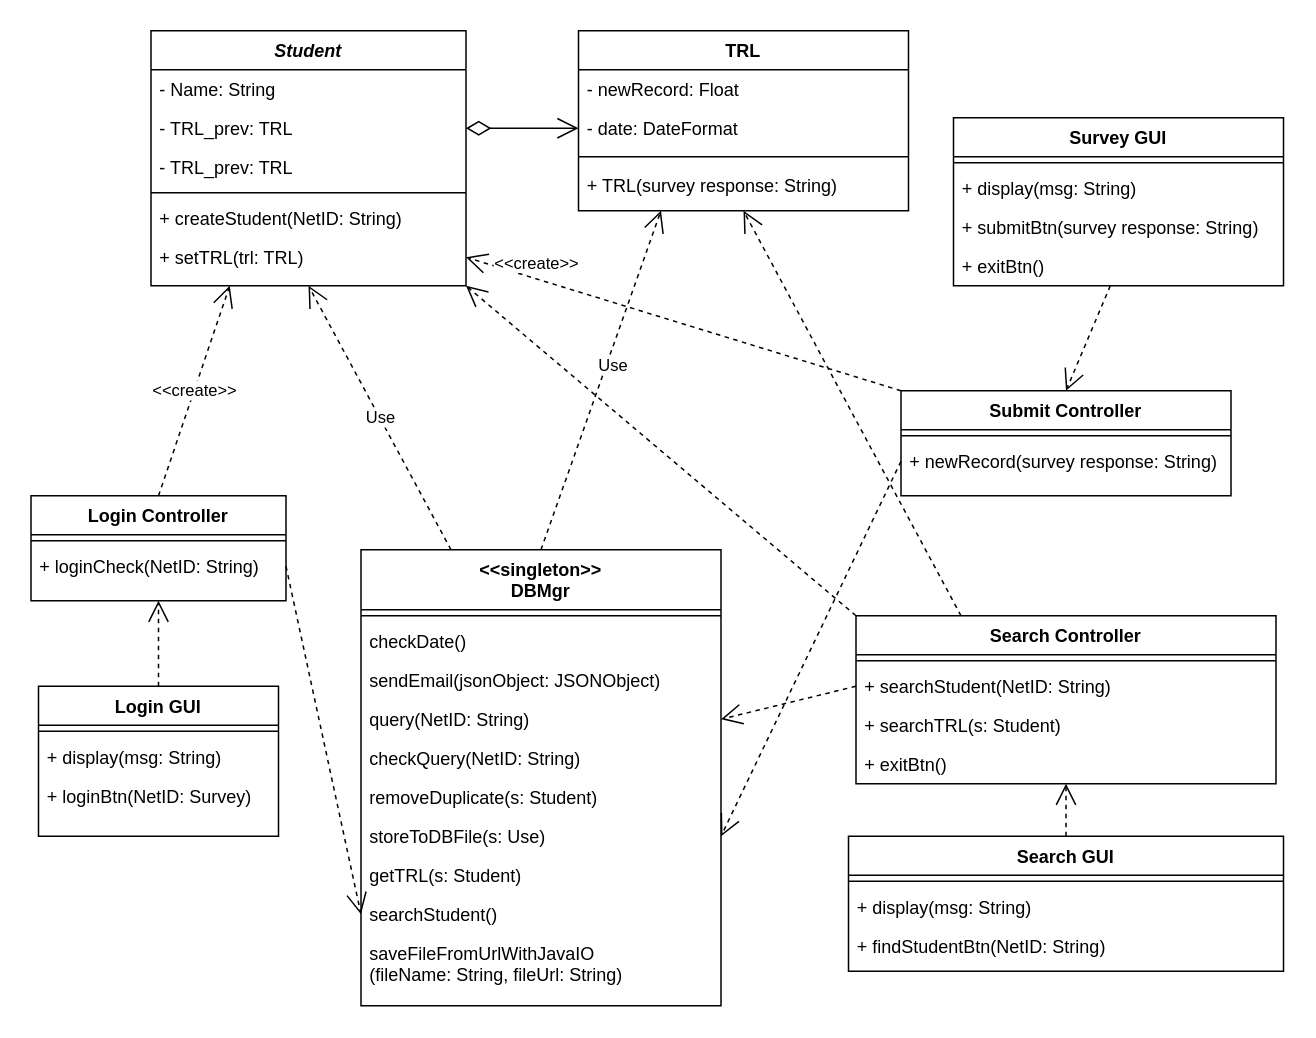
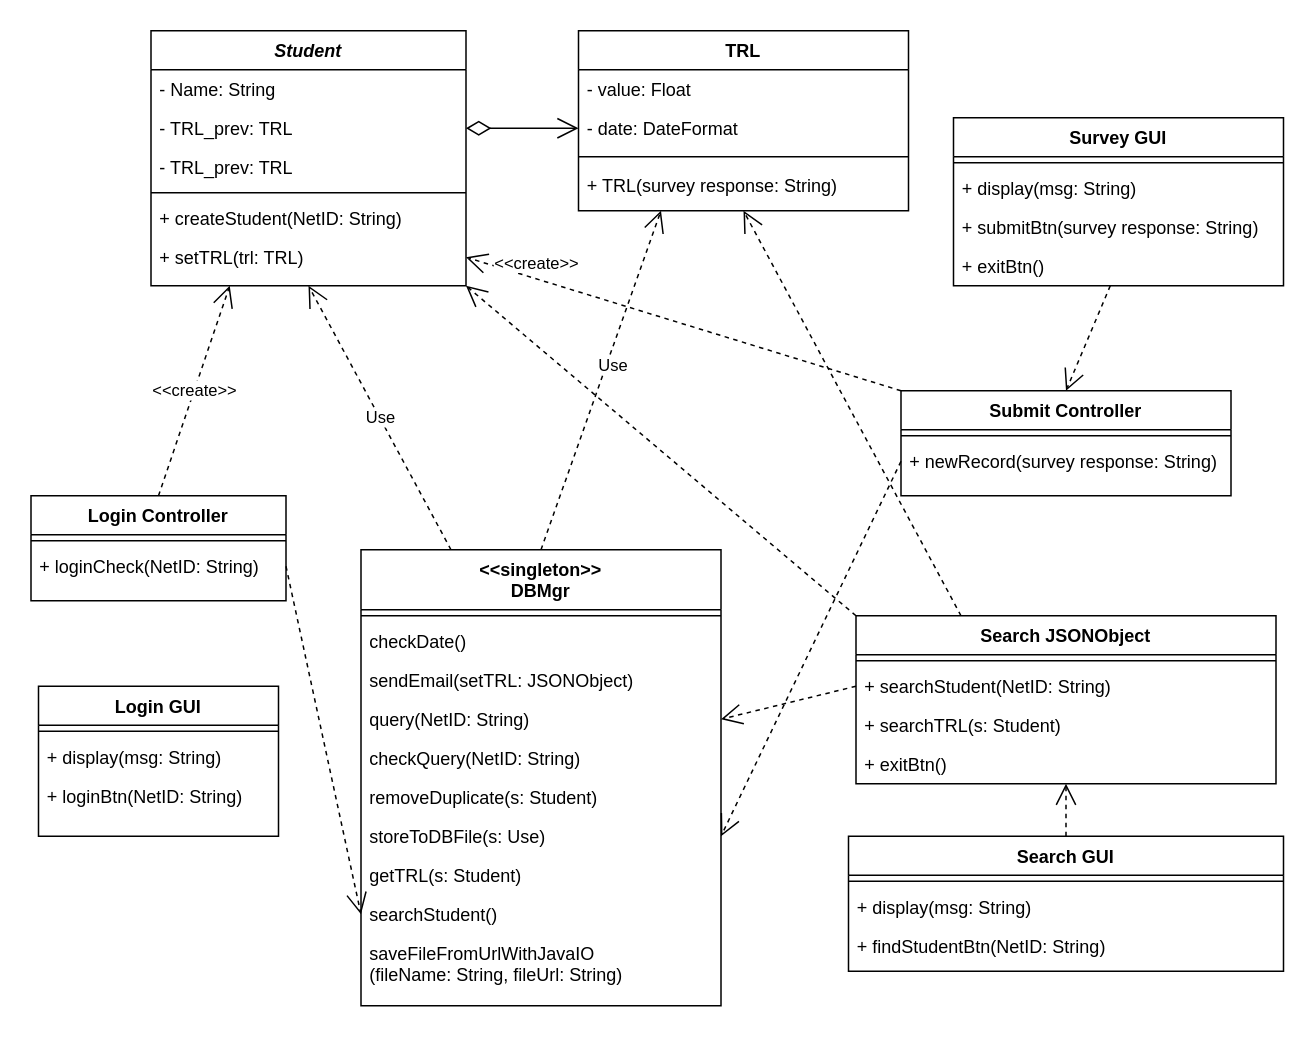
  <mxCell id="0" />
  <mxCell id="1" parent="0" />
  <mxCell id="2" value="Student" style="swimlane;fontStyle=3;align=center;verticalAlign=top;childLayout=stackLayout;horizontal=1;startSize=26;horizontalStack=0;resizeParent=1;resizeLast=0;collapsible=1;marginBottom=0;rounded=0;shadow=0;strokeWidth=1;" parent="1" vertex="1"><mxGeometry x="100" y="20" width="210" height="170" as="geometry"><mxRectangle x="230" y="140" width="160" height="26" as="alternateBounds" /></mxGeometry></mxCell>
  <mxCell id="3" value="- Name: String" style="text;align=left;verticalAlign=top;spacingLeft=4;spacingRight=4;overflow=hidden;rotatable=0;points=[[0,0.5],[1,0.5]];portConstraint=eastwest;rounded=0;shadow=0;html=0;" parent="2" vertex="1"><mxGeometry y="26" width="210" height="26" as="geometry" /></mxCell>
  <mxCell id="4" value="- TRL_prev: TRL" style="text;align=left;verticalAlign=top;spacingLeft=4;spacingRight=4;overflow=hidden;rotatable=0;points=[[0,0.5],[1,0.5]];portConstraint=eastwest;" parent="2" vertex="1"><mxGeometry y="52" width="210" height="26" as="geometry" /></mxCell>
  <mxCell id="5" value="- TRL_prev: TRL" style="text;align=left;verticalAlign=top;spacingLeft=4;spacingRight=4;overflow=hidden;rotatable=0;points=[[0,0.5],[1,0.5]];portConstraint=eastwest;rounded=0;shadow=0;html=0;" parent="2" vertex="1"><mxGeometry y="78" width="210" height="26" as="geometry" /></mxCell>
  <mxCell id="6" value="" style="line;html=1;strokeWidth=1;align=left;verticalAlign=middle;spacingTop=-1;spacingLeft=3;spacingRight=3;rotatable=0;labelPosition=right;points=[];portConstraint=eastwest;" parent="2" vertex="1"><mxGeometry y="104" width="210" height="8" as="geometry" /></mxCell>
  <mxCell id="7" value="+ createStudent(NetID: String)" style="text;align=left;verticalAlign=top;spacingLeft=4;spacingRight=4;overflow=hidden;rotatable=0;points=[[0,0.5],[1,0.5]];portConstraint=eastwest;" parent="2" vertex="1"><mxGeometry y="112" width="210" height="26" as="geometry" /></mxCell>
  <mxCell id="8" value="+ setTRL(trl: TRL)" style="text;align=left;verticalAlign=top;spacingLeft=4;spacingRight=4;overflow=hidden;rotatable=0;points=[[0,0.5],[1,0.5]];portConstraint=eastwest;" parent="2" vertex="1"><mxGeometry y="138" width="210" height="26" as="geometry" /></mxCell>
  <mxCell id="9" value="&lt;&lt;singleton&gt;&gt;&#10;DBMgr" style="swimlane;fontStyle=1;align=center;verticalAlign=top;childLayout=stackLayout;horizontal=1;startSize=40;horizontalStack=0;resizeParent=1;resizeLast=0;collapsible=1;marginBottom=0;rounded=0;shadow=0;strokeWidth=1;" parent="1" vertex="1"><mxGeometry x="240" y="366" width="240" height="304" as="geometry"><mxRectangle x="340" y="380" width="170" height="26" as="alternateBounds" /></mxGeometry></mxCell>
  <mxCell id="10" value="" style="line;html=1;strokeWidth=1;align=left;verticalAlign=middle;spacingTop=-1;spacingLeft=3;spacingRight=3;rotatable=0;labelPosition=right;points=[];portConstraint=eastwest;" parent="9" vertex="1"><mxGeometry y="40" width="240" height="8" as="geometry" /></mxCell>
  <mxCell id="11" value="checkDate()" style="text;align=left;verticalAlign=top;spacingLeft=4;spacingRight=4;overflow=hidden;rotatable=0;points=[[0,0.5],[1,0.5]];portConstraint=eastwest;" parent="9" vertex="1"><mxGeometry y="48" width="240" height="26" as="geometry" /></mxCell>
- <mxCell id="12" value="sendEmail(jsonObject: JSONObject)" style="text;align=left;verticalAlign=top;spacingLeft=4;spacingRight=4;overflow=hidden;rotatable=0;points=[[0,0.5],[1,0.5]];portConstraint=eastwest;" parent="9" vertex="1"><mxGeometry y="74" width="240" height="26" as="geometry" /></mxCell>
+ <mxCell id="12" value="sendEmail(setTRL: JSONObject)" style="text;align=left;verticalAlign=top;spacingLeft=4;spacingRight=4;overflow=hidden;rotatable=0;points=[[0,0.5],[1,0.5]];portConstraint=eastwest;" parent="9" vertex="1"><mxGeometry y="74" width="240" height="26" as="geometry" /></mxCell>
  <mxCell id="13" value="query(NetID: String)" style="text;align=left;verticalAlign=top;spacingLeft=4;spacingRight=4;overflow=hidden;rotatable=0;points=[[0,0.5],[1,0.5]];portConstraint=eastwest;" parent="9" vertex="1"><mxGeometry y="100" width="240" height="26" as="geometry" /></mxCell>
  <mxCell id="14" value="checkQuery(NetID: String)" style="text;align=left;verticalAlign=top;spacingLeft=4;spacingRight=4;overflow=hidden;rotatable=0;points=[[0,0.5],[1,0.5]];portConstraint=eastwest;" parent="9" vertex="1"><mxGeometry y="126" width="240" height="26" as="geometry" /></mxCell>
  <mxCell id="15" value="removeDuplicate(s: Student)" style="text;align=left;verticalAlign=top;spacingLeft=4;spacingRight=4;overflow=hidden;rotatable=0;points=[[0,0.5],[1,0.5]];portConstraint=eastwest;fontStyle=0" parent="9" vertex="1"><mxGeometry y="152" width="240" height="26" as="geometry" /></mxCell>
  <mxCell id="16" value="storeToDBFile(s: Use)" style="text;align=left;verticalAlign=top;spacingLeft=4;spacingRight=4;overflow=hidden;rotatable=0;points=[[0,0.5],[1,0.5]];portConstraint=eastwest;fontStyle=0" vertex="1" parent="9"><mxGeometry y="178" width="240" height="26" as="geometry" /></mxCell>
  <mxCell id="17" value="getTRL(s: Student)" style="text;align=left;verticalAlign=top;spacingLeft=4;spacingRight=4;overflow=hidden;rotatable=0;points=[[0,0.5],[1,0.5]];portConstraint=eastwest;fontStyle=0" vertex="1" parent="9"><mxGeometry y="204" width="240" height="26" as="geometry" /></mxCell>
  <mxCell id="18" value="searchStudent()" style="text;align=left;verticalAlign=top;spacingLeft=4;spacingRight=4;overflow=hidden;rotatable=0;points=[[0,0.5],[1,0.5]];portConstraint=eastwest;fontStyle=0" vertex="1" parent="9"><mxGeometry y="230" width="240" height="26" as="geometry" /></mxCell>
  <mxCell id="19" value="saveFileFromUrlWithJavaIO&#10;(fileName: String, fileUrl: String)" style="text;align=left;verticalAlign=top;spacingLeft=4;spacingRight=4;overflow=hidden;rotatable=0;points=[[0,0.5],[1,0.5]];portConstraint=eastwest;fontStyle=0" vertex="1" parent="9"><mxGeometry y="256" width="240" height="44" as="geometry" /></mxCell>
  <mxCell id="20" value="Login GUI" style="swimlane;fontStyle=1;align=center;verticalAlign=top;childLayout=stackLayout;horizontal=1;startSize=26;horizontalStack=0;resizeParent=1;resizeLast=0;collapsible=1;marginBottom=0;rounded=0;shadow=0;strokeWidth=1;" parent="1" vertex="1"><mxGeometry x="25" y="457" width="160" height="100" as="geometry"><mxRectangle x="550" y="140" width="160" height="26" as="alternateBounds" /></mxGeometry></mxCell>
  <mxCell id="21" value="" style="line;html=1;strokeWidth=1;align=left;verticalAlign=middle;spacingTop=-1;spacingLeft=3;spacingRight=3;rotatable=0;labelPosition=right;points=[];portConstraint=eastwest;" parent="20" vertex="1"><mxGeometry y="26" width="160" height="8" as="geometry" /></mxCell>
  <mxCell id="22" value="+ display(msg: String)" style="text;align=left;verticalAlign=top;spacingLeft=4;spacingRight=4;overflow=hidden;rotatable=0;points=[[0,0.5],[1,0.5]];portConstraint=eastwest;" parent="20" vertex="1"><mxGeometry y="34" width="160" height="26" as="geometry" /></mxCell>
- <mxCell id="23" value="+ loginBtn(NetID: Survey)" style="text;align=left;verticalAlign=top;spacingLeft=4;spacingRight=4;overflow=hidden;rotatable=0;points=[[0,0.5],[1,0.5]];portConstraint=eastwest;" parent="20" vertex="1"><mxGeometry y="60" width="160" height="26" as="geometry" /></mxCell>
+ <mxCell id="23" value="+ loginBtn(NetID: String)" style="text;align=left;verticalAlign=top;spacingLeft=4;spacingRight=4;overflow=hidden;rotatable=0;points=[[0,0.5],[1,0.5]];portConstraint=eastwest;" parent="20" vertex="1"><mxGeometry y="60" width="160" height="26" as="geometry" /></mxCell>
  <mxCell id="24" value="Survey GUI" style="swimlane;fontStyle=1;align=center;verticalAlign=top;childLayout=stackLayout;horizontal=1;startSize=26;horizontalStack=0;resizeParent=1;resizeLast=0;collapsible=1;marginBottom=0;rounded=0;shadow=0;strokeWidth=1;" parent="1" vertex="1"><mxGeometry x="635" y="78" width="220" height="112" as="geometry"><mxRectangle x="550" y="140" width="160" height="26" as="alternateBounds" /></mxGeometry></mxCell>
  <mxCell id="25" value="" style="line;html=1;strokeWidth=1;align=left;verticalAlign=middle;spacingTop=-1;spacingLeft=3;spacingRight=3;rotatable=0;labelPosition=right;points=[];portConstraint=eastwest;" parent="24" vertex="1"><mxGeometry y="26" width="220" height="8" as="geometry" /></mxCell>
  <mxCell id="26" value="+ display(msg: String)" style="text;align=left;verticalAlign=top;spacingLeft=4;spacingRight=4;overflow=hidden;rotatable=0;points=[[0,0.5],[1,0.5]];portConstraint=eastwest;" parent="24" vertex="1"><mxGeometry y="34" width="220" height="26" as="geometry" /></mxCell>
  <mxCell id="27" value="+ submitBtn(survey response: String)" style="text;align=left;verticalAlign=top;spacingLeft=4;spacingRight=4;overflow=hidden;rotatable=0;points=[[0,0.5],[1,0.5]];portConstraint=eastwest;fontStyle=0" parent="24" vertex="1"><mxGeometry y="60" width="220" height="26" as="geometry" /></mxCell>
  <mxCell id="28" value="+ exitBtn()" style="text;align=left;verticalAlign=top;spacingLeft=4;spacingRight=4;overflow=hidden;rotatable=0;points=[[0,0.5],[1,0.5]];portConstraint=eastwest;fontStyle=0" parent="24" vertex="1"><mxGeometry y="86" width="220" height="26" as="geometry" /></mxCell>
  <mxCell id="29" value="Search GUI" style="swimlane;fontStyle=1;align=center;verticalAlign=top;childLayout=stackLayout;horizontal=1;startSize=26;horizontalStack=0;resizeParent=1;resizeLast=0;collapsible=1;marginBottom=0;rounded=0;shadow=0;strokeWidth=1;" parent="1" vertex="1"><mxGeometry x="565" y="557" width="290" height="90" as="geometry"><mxRectangle x="550" y="140" width="160" height="26" as="alternateBounds" /></mxGeometry></mxCell>
  <mxCell id="30" value="" style="line;html=1;strokeWidth=1;align=left;verticalAlign=middle;spacingTop=-1;spacingLeft=3;spacingRight=3;rotatable=0;labelPosition=right;points=[];portConstraint=eastwest;" parent="29" vertex="1"><mxGeometry y="26" width="290" height="8" as="geometry" /></mxCell>
  <mxCell id="31" value="+ display(msg: String)" style="text;align=left;verticalAlign=top;spacingLeft=4;spacingRight=4;overflow=hidden;rotatable=0;points=[[0,0.5],[1,0.5]];portConstraint=eastwest;" parent="29" vertex="1"><mxGeometry y="34" width="290" height="26" as="geometry" /></mxCell>
  <mxCell id="32" value="+ findStudentBtn(NetID: String)" style="text;align=left;verticalAlign=top;spacingLeft=4;spacingRight=4;overflow=hidden;rotatable=0;points=[[0,0.5],[1,0.5]];portConstraint=eastwest;" parent="29" vertex="1"><mxGeometry y="60" width="290" height="26" as="geometry" /></mxCell>
  <mxCell id="33" value="Submit Controller" style="swimlane;fontStyle=1;align=center;verticalAlign=top;childLayout=stackLayout;horizontal=1;startSize=26;horizontalStack=0;resizeParent=1;resizeLast=0;collapsible=1;marginBottom=0;rounded=0;shadow=0;strokeWidth=1;" parent="1" vertex="1"><mxGeometry x="600" y="260" width="220" height="70" as="geometry"><mxRectangle x="130" y="380" width="160" height="26" as="alternateBounds" /></mxGeometry></mxCell>
  <mxCell id="34" value="" style="line;html=1;strokeWidth=1;align=left;verticalAlign=middle;spacingTop=-1;spacingLeft=3;spacingRight=3;rotatable=0;labelPosition=right;points=[];portConstraint=eastwest;" parent="33" vertex="1"><mxGeometry y="26" width="220" height="8" as="geometry" /></mxCell>
  <mxCell id="35" value="+ newRecord(survey response: String)" style="text;align=left;verticalAlign=top;spacingLeft=4;spacingRight=4;overflow=hidden;rotatable=0;points=[[0,0.5],[1,0.5]];portConstraint=eastwest;fontStyle=0" parent="33" vertex="1"><mxGeometry y="34" width="220" height="26" as="geometry" /></mxCell>
  <mxCell id="36" value="Login Controller" style="swimlane;fontStyle=1;align=center;verticalAlign=top;childLayout=stackLayout;horizontal=1;startSize=26;horizontalStack=0;resizeParent=1;resizeLast=0;collapsible=1;marginBottom=0;rounded=0;shadow=0;strokeWidth=1;" parent="1" vertex="1"><mxGeometry x="20" y="330" width="170" height="70" as="geometry"><mxRectangle x="130" y="380" width="160" height="26" as="alternateBounds" /></mxGeometry></mxCell>
  <mxCell id="37" value="" style="line;html=1;strokeWidth=1;align=left;verticalAlign=middle;spacingTop=-1;spacingLeft=3;spacingRight=3;rotatable=0;labelPosition=right;points=[];portConstraint=eastwest;" parent="36" vertex="1"><mxGeometry y="26" width="170" height="8" as="geometry" /></mxCell>
  <mxCell id="38" value="+ loginCheck(NetID: String)" style="text;align=left;verticalAlign=top;spacingLeft=4;spacingRight=4;overflow=hidden;rotatable=0;points=[[0,0.5],[1,0.5]];portConstraint=eastwest;fontStyle=0" parent="36" vertex="1"><mxGeometry y="34" width="170" height="26" as="geometry" /></mxCell>
- <mxCell id="39" value="Search Controller" style="swimlane;fontStyle=1;align=center;verticalAlign=top;childLayout=stackLayout;horizontal=1;startSize=26;horizontalStack=0;resizeParent=1;resizeLast=0;collapsible=1;marginBottom=0;rounded=0;shadow=0;strokeWidth=1;" parent="1" vertex="1"><mxGeometry x="570" y="410" width="280" height="112" as="geometry"><mxRectangle x="130" y="380" width="160" height="26" as="alternateBounds" /></mxGeometry></mxCell>
+ <mxCell id="39" value="Search JSONObject" style="swimlane;fontStyle=1;align=center;verticalAlign=top;childLayout=stackLayout;horizontal=1;startSize=26;horizontalStack=0;resizeParent=1;resizeLast=0;collapsible=1;marginBottom=0;rounded=0;shadow=0;strokeWidth=1;" parent="1" vertex="1"><mxGeometry x="570" y="410" width="280" height="112" as="geometry"><mxRectangle x="130" y="380" width="160" height="26" as="alternateBounds" /></mxGeometry></mxCell>
  <mxCell id="40" value="" style="line;html=1;strokeWidth=1;align=left;verticalAlign=middle;spacingTop=-1;spacingLeft=3;spacingRight=3;rotatable=0;labelPosition=right;points=[];portConstraint=eastwest;" parent="39" vertex="1"><mxGeometry y="26" width="280" height="8" as="geometry" /></mxCell>
  <mxCell id="41" value="+ searchStudent(NetID: String)" style="text;align=left;verticalAlign=top;spacingLeft=4;spacingRight=4;overflow=hidden;rotatable=0;points=[[0,0.5],[1,0.5]];portConstraint=eastwest;fontStyle=0" parent="39" vertex="1"><mxGeometry y="34" width="280" height="26" as="geometry" /></mxCell>
  <mxCell id="42" value="+ searchTRL(s: Student)" style="text;align=left;verticalAlign=top;spacingLeft=4;spacingRight=4;overflow=hidden;rotatable=0;points=[[0,0.5],[1,0.5]];portConstraint=eastwest;fontStyle=0" parent="39" vertex="1"><mxGeometry y="60" width="280" height="26" as="geometry" /></mxCell>
  <mxCell id="43" value="+ exitBtn()" style="text;align=left;verticalAlign=top;spacingLeft=4;spacingRight=4;overflow=hidden;rotatable=0;points=[[0,0.5],[1,0.5]];portConstraint=eastwest;fontStyle=0" vertex="1" parent="39"><mxGeometry y="86" width="280" height="26" as="geometry" /></mxCell>
  <mxCell id="44" value="TRL" style="swimlane;fontStyle=1;align=center;verticalAlign=top;childLayout=stackLayout;horizontal=1;startSize=26;horizontalStack=0;resizeParent=1;resizeLast=0;collapsible=1;marginBottom=0;rounded=0;shadow=0;strokeWidth=1;" parent="1" vertex="1"><mxGeometry x="385" y="20" width="220" height="120" as="geometry"><mxRectangle x="130" y="380" width="160" height="26" as="alternateBounds" /></mxGeometry></mxCell>
- <mxCell id="45" value="- newRecord: Float" style="text;align=left;verticalAlign=top;spacingLeft=4;spacingRight=4;overflow=hidden;rotatable=0;points=[[0,0.5],[1,0.5]];portConstraint=eastwest;fontStyle=0" parent="44" vertex="1"><mxGeometry y="26" width="220" height="26" as="geometry" /></mxCell>
+ <mxCell id="45" value="- value: Float" style="text;align=left;verticalAlign=top;spacingLeft=4;spacingRight=4;overflow=hidden;rotatable=0;points=[[0,0.5],[1,0.5]];portConstraint=eastwest;fontStyle=0" parent="44" vertex="1"><mxGeometry y="26" width="220" height="26" as="geometry" /></mxCell>
  <mxCell id="46" value="- date: DateFormat" style="text;align=left;verticalAlign=top;spacingLeft=4;spacingRight=4;overflow=hidden;rotatable=0;points=[[0,0.5],[1,0.5]];portConstraint=eastwest;" parent="44" vertex="1"><mxGeometry y="52" width="220" height="26" as="geometry" /></mxCell>
  <mxCell id="47" value="" style="line;html=1;strokeWidth=1;align=left;verticalAlign=middle;spacingTop=-1;spacingLeft=3;spacingRight=3;rotatable=0;labelPosition=right;points=[];portConstraint=eastwest;" parent="44" vertex="1"><mxGeometry y="78" width="220" height="12" as="geometry" /></mxCell>
  <mxCell id="48" value="+ TRL(survey response: String)" style="text;align=left;verticalAlign=top;spacingLeft=4;spacingRight=4;overflow=hidden;rotatable=0;points=[[0,0.5],[1,0.5]];portConstraint=eastwest;" parent="44" vertex="1"><mxGeometry y="90" width="220" height="26" as="geometry" /></mxCell>
  <mxCell id="49" value="" style="endArrow=open;html=1;endSize=12;startArrow=diamondThin;startSize=14;startFill=0;edgeStyle=orthogonalEdgeStyle;align=left;verticalAlign=bottom;entryX=0;entryY=0.5;entryDx=0;entryDy=0;exitX=1;exitY=0.5;exitDx=0;exitDy=0;" parent="1" source="4" target="46" edge="1"><mxGeometry x="-1" y="3" relative="1" as="geometry"><mxPoint x="390" y="320" as="sourcePoint" /><mxPoint x="250" y="558" as="targetPoint" /></mxGeometry></mxCell>
- <mxCell id="50" value="" style="endArrow=open;endSize=12;dashed=1;html=1;exitX=0.5;exitY=0;exitDx=0;exitDy=0;entryX=0.5;entryY=1;entryDx=0;entryDy=0;" parent="1" source="20" target="36" edge="1"><mxGeometry width="160" relative="1" as="geometry"><mxPoint x="350" y="160" as="sourcePoint" /><mxPoint x="510" y="160" as="targetPoint" /><Array as="points" /></mxGeometry></mxCell>
  <mxCell id="51" value="" style="endArrow=open;endSize=12;dashed=1;html=1;entryX=0.5;entryY=0;entryDx=0;entryDy=0;" parent="1" source="28" target="33" edge="1"><mxGeometry width="160" relative="1" as="geometry"><mxPoint x="800" y="310" as="sourcePoint" /><mxPoint x="960" y="310" as="targetPoint" /><Array as="points" /></mxGeometry></mxCell>
  <mxCell id="52" value="" style="endArrow=open;endSize=12;dashed=1;html=1;exitX=1;exitY=0.5;exitDx=0;exitDy=0;entryX=0;entryY=0.5;entryDx=0;entryDy=0;" parent="1" source="38" target="18" edge="1"><mxGeometry width="160" relative="1" as="geometry"><mxPoint x="380" y="190" as="sourcePoint" /><mxPoint x="540" y="190" as="targetPoint" /><Array as="points" /></mxGeometry></mxCell>
  <mxCell id="53" value="" style="endArrow=open;endSize=12;dashed=1;html=1;exitX=0;exitY=0.5;exitDx=0;exitDy=0;entryX=1;entryY=0.5;entryDx=0;entryDy=0;" parent="1" source="35" target="16" edge="1"><mxGeometry width="160" relative="1" as="geometry"><mxPoint x="390" y="200" as="sourcePoint" /><mxPoint x="550" y="200" as="targetPoint" /><Array as="points" /></mxGeometry></mxCell>
  <mxCell id="54" value="" style="endArrow=open;endSize=12;dashed=1;html=1;exitX=0;exitY=0.5;exitDx=0;exitDy=0;entryX=1;entryY=0.5;entryDx=0;entryDy=0;" parent="1" source="41" target="13" edge="1"><mxGeometry width="160" relative="1" as="geometry"><mxPoint x="360" y="640" as="sourcePoint" /><mxPoint x="520" y="640" as="targetPoint" /><Array as="points" /></mxGeometry></mxCell>
  <mxCell id="55" value="" style="endArrow=open;endSize=12;dashed=1;html=1;exitX=0.5;exitY=0;exitDx=0;exitDy=0;entryX=0.5;entryY=1;entryDx=0;entryDy=0;" parent="1" source="29" target="39" edge="1"><mxGeometry width="160" relative="1" as="geometry"><mxPoint x="790" y="700" as="sourcePoint" /><mxPoint x="690" y="510" as="targetPoint" /><Array as="points" /></mxGeometry></mxCell>
  <mxCell id="56" value="&amp;lt;&amp;lt;create&amp;gt;&amp;gt;" style="endArrow=open;endSize=12;dashed=1;html=1;entryX=0.25;entryY=1;entryDx=0;entryDy=0;exitX=0.5;exitY=0;exitDx=0;exitDy=0;" parent="1" source="36" target="2" edge="1"><mxGeometry width="160" relative="1" as="geometry"><mxPoint x="160" y="262" as="sourcePoint" /><mxPoint x="320" y="262" as="targetPoint" /></mxGeometry></mxCell>
  <mxCell id="57" value="&amp;lt;&amp;lt;create&amp;gt;&amp;gt;" style="endArrow=open;endSize=12;dashed=1;html=1;entryX=1;entryY=0.5;entryDx=0;entryDy=0;exitX=0;exitY=0;exitDx=0;exitDy=0;" parent="1" source="33" target="8" edge="1"><mxGeometry x="0.696" y="-10" width="160" relative="1" as="geometry"><mxPoint x="185" y="360" as="sourcePoint" /><mxPoint x="225" as="targetPoint" y="210" /><mxPoint as="offset" /></mxGeometry></mxCell>
  <mxCell id="58" value="Use" style="endArrow=open;endSize=12;dashed=1;html=1;exitX=0.25;exitY=0;exitDx=0;exitDy=0;entryX=0.5;entryY=1;entryDx=0;entryDy=0;" parent="1" source="9" target="2" edge="1"><mxGeometry width="160" relative="1" as="geometry"><mxPoint x="270" y="290" as="sourcePoint" /><mxPoint x="430" y="290" as="targetPoint" /></mxGeometry></mxCell>
  <mxCell id="59" value="Use" style="endArrow=open;endSize=12;dashed=1;html=1;exitX=0.5;exitY=0;exitDx=0;exitDy=0;entryX=0.25;entryY=1;entryDx=0;entryDy=0;" parent="1" source="9" target="44" edge="1"><mxGeometry x="0.098" y="-4" width="160" relative="1" as="geometry"><mxPoint x="409" y="380" as="sourcePoint" /><mxPoint x="267.5" y="200" as="targetPoint" /><mxPoint as="offset" /></mxGeometry></mxCell>
  <mxCell id="60" value="" style="endArrow=open;endSize=12;dashed=1;html=1;exitX=0;exitY=0;exitDx=0;exitDy=0;entryX=1;entryY=1;entryDx=0;entryDy=0;" parent="1" source="39" target="2" edge="1"><mxGeometry width="160" relative="1" as="geometry"><mxPoint x="555" y="475" as="sourcePoint" /><mxPoint x="496" y="475" as="targetPoint" /><Array as="points" /></mxGeometry></mxCell>
  <mxCell id="61" value="" style="endArrow=open;endSize=12;dashed=1;html=1;exitX=0.25;exitY=0;exitDx=0;exitDy=0;entryX=0.5;entryY=1;entryDx=0;entryDy=0;" parent="1" source="39" target="44" edge="1"><mxGeometry width="160" relative="1" as="geometry"><mxPoint x="565" y="485" as="sourcePoint" /><mxPoint x="506" y="485" as="targetPoint" /><Array as="points" /></mxGeometry></mxCell>
